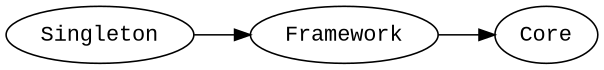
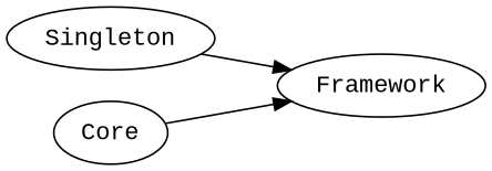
  digraph {
    fontname="Liberation Mono"
    rankdir=LR
    node [fontname="Liberation Mono"]
    edge [fontname="Liberation Mono"]
    Singleton
    Framework
    Core
    Singleton -> Framework
-   Framework -> Core
+   Core -> Framework
  }
